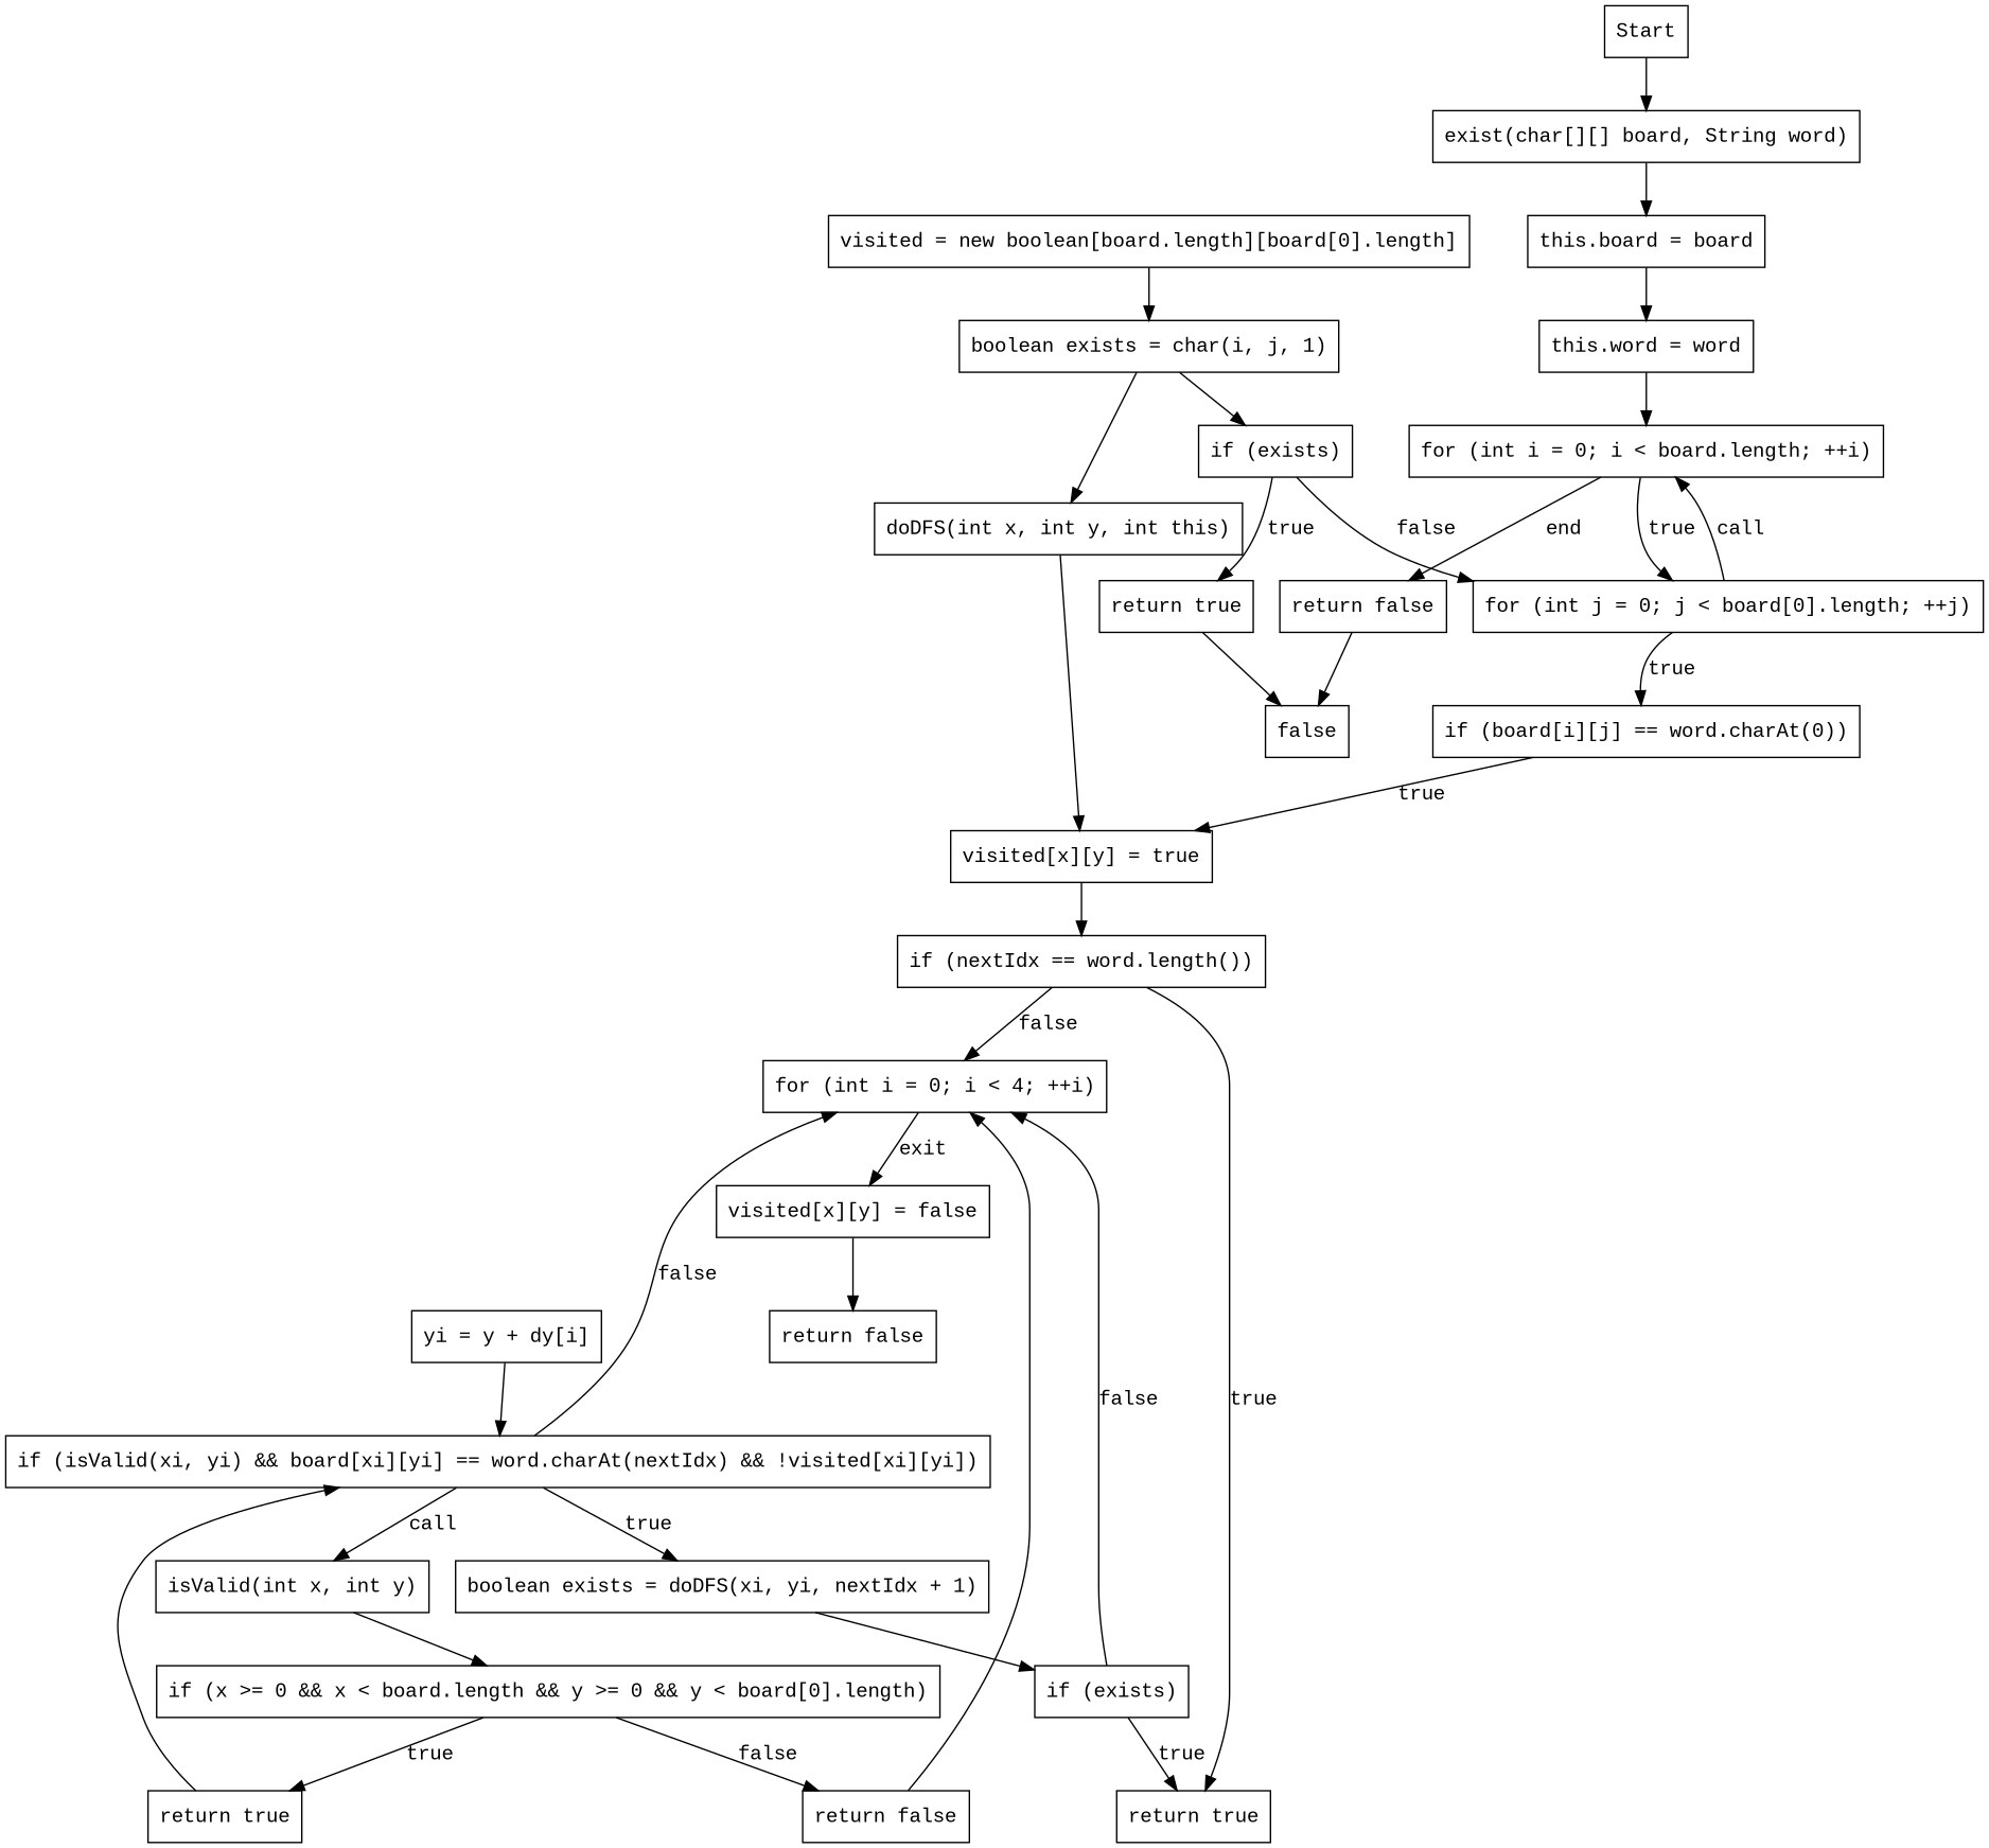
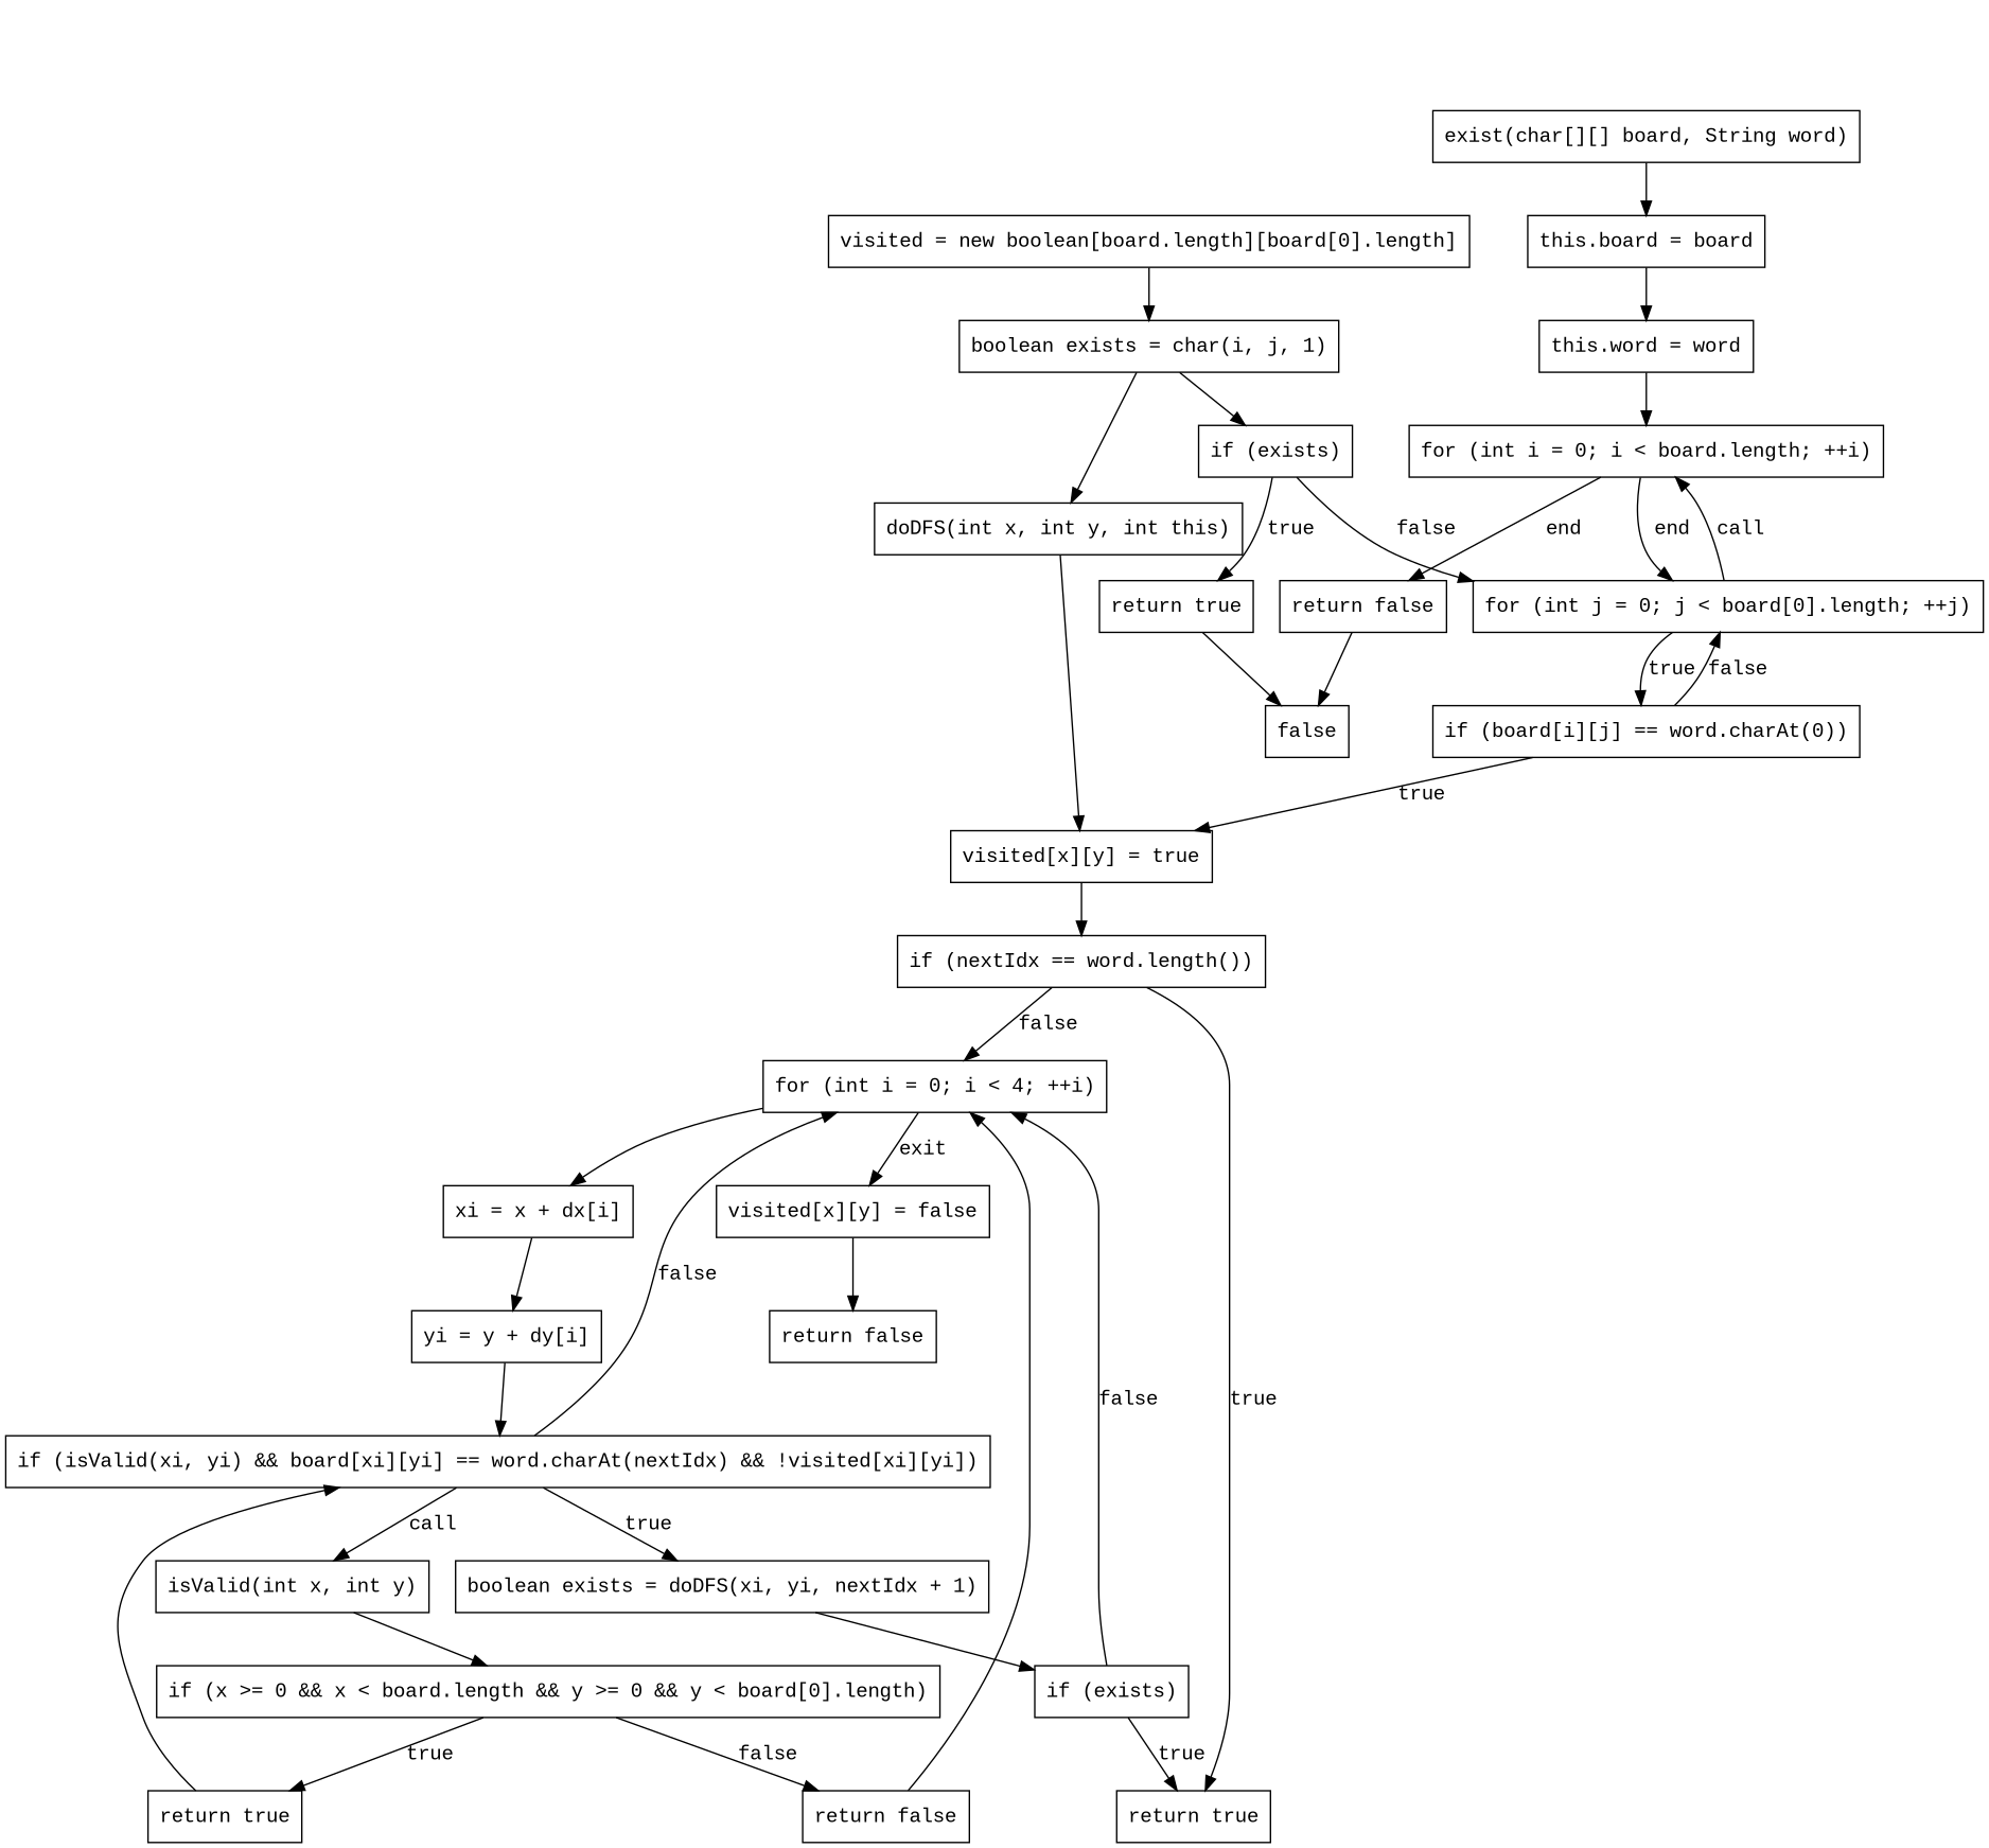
  digraph {
    fontname="Liberation Mono"
    node [fontname="Liberation Mono" shape=box]
    edge [fontname="Liberation Mono"]
-   n1 [label=Start]
    n2 [label="exist(char[][] board, String word)"]
    n3 [label="this.board = board"]
    n4 [label="isValid(int x, int y)"]
    n5 [label="if (x >= 0 && x < board.length && y >= 0 && y < board[0].length)"]
    n6 [label="return true"]
    n7 [label="return false"]
    n8 [label="doDFS(int x, int y, int this)"]
    n9 [label="visited[x][y] = true"]
    n10 [label="if (nextIdx == word.length())"]
    n11 [label="this.word = word"]
    n12 [label="if (isValid(xi, yi) && board[xi][yi] == word.charAt(nextIdx) && !visited[xi][yi])"]
    n13 [label="for (int i = 0; i < 4; ++i)"]
    n14 [label="boolean exists = doDFS(xi, yi, nextIdx + 1)"]
+   n15 [label="xi = x + dx[i]"]
    n16 [label="visited[x][y] = false"]
    n17 [label="return true"]
    n18 [label="yi = y + dy[i]"]
    n19 [label="return false"]
    n20 [label="if (exists)"]
    n21 [label="for (int i = 0; i < board.length; ++i)"]
    n22 [label="for (int j = 0; j < board[0].length; ++j)"]
    n23 [label="return false"]
    n24 [label="if (board[i][j] == word.charAt(0))"]
    n25 [label=false]
    n26 [label="visited = new boolean[board.length][board[0].length]"]
    n27 [label="boolean exists = char(i, j, 1)"]
    n28 [label="if (exists)"]
    n29 [label="return true"]
-   n1 -> n2
    n2 -> n3
    n3 -> n11
    n4 -> n5
    n5 -> n6 [label=true]
    n5 -> n7 [label=false]
    n6 -> n12
    n7 -> n13
    n8 -> n9
    n9 -> n10
    n10 -> n13 [label=false]
    n10 -> n17 [label=true]
    n11 -> n21
    n12 -> n4 [label=call]
    n12 -> n13 [label=false]
    n12 -> n14 [label=true]
+   n13 -> n15
    n13 -> n16 [label=exit]
    n14 -> n20
+   n15 -> n18
    n16 -> n19
    n18 -> n12
    n20 -> n13 [label=false]
    n20 -> n17 [label=true]
-   n21 -> n22 [label=true]
+   n21 -> n22 [label=end]
    n21 -> n23 [label=end]
    n22 -> n21 [label=call]
    n22 -> n24 [label=true]
    n23 -> n25
    n24 -> n9 [label=true]
+   n24 -> n22 [label=false]
    n26 -> n27
    n27 -> n8
    n27 -> n28
    n28 -> n22 [label=false]
    n28 -> n29 [label=true]
    n29 -> n25
  }
